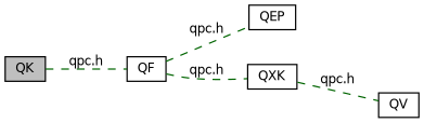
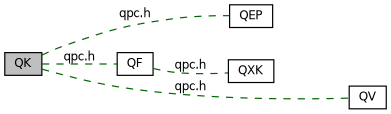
  digraph {
    rankdir=LR
    node [color=black fillcolor=white fontname=Helvetica fontsize=10 shape=box style=filled]
    edge [color=darkgreen dir=none fontname=Helvetica fontsize=10 labelfontname=Helvetica labelfontsize=10 shape=plaintext style=dashed]
    n1 [height=0.2 label=QEP width=0.4]
    n2 [height=0.2 label=QXK width=0.4]
    n3 [height=0.2 label=QF width=0.4]
    n4 [fillcolor=grey75 fontcolor=black height=0.2 label=QK width=0.4]
    n5 [height=0.2 label=QV width=0.4]
    n3 -> n2 [label="qpc.h"]
-   n3 -> n1 [label="qpc.h"]
+   n4 -> n1 [label="qpc.h"]
    n4 -> n3 [label="qpc.h"]
-   n2 -> n5 [label="qpc.h"]
+   n4 -> n5 [label="qpc.h"]
  }
